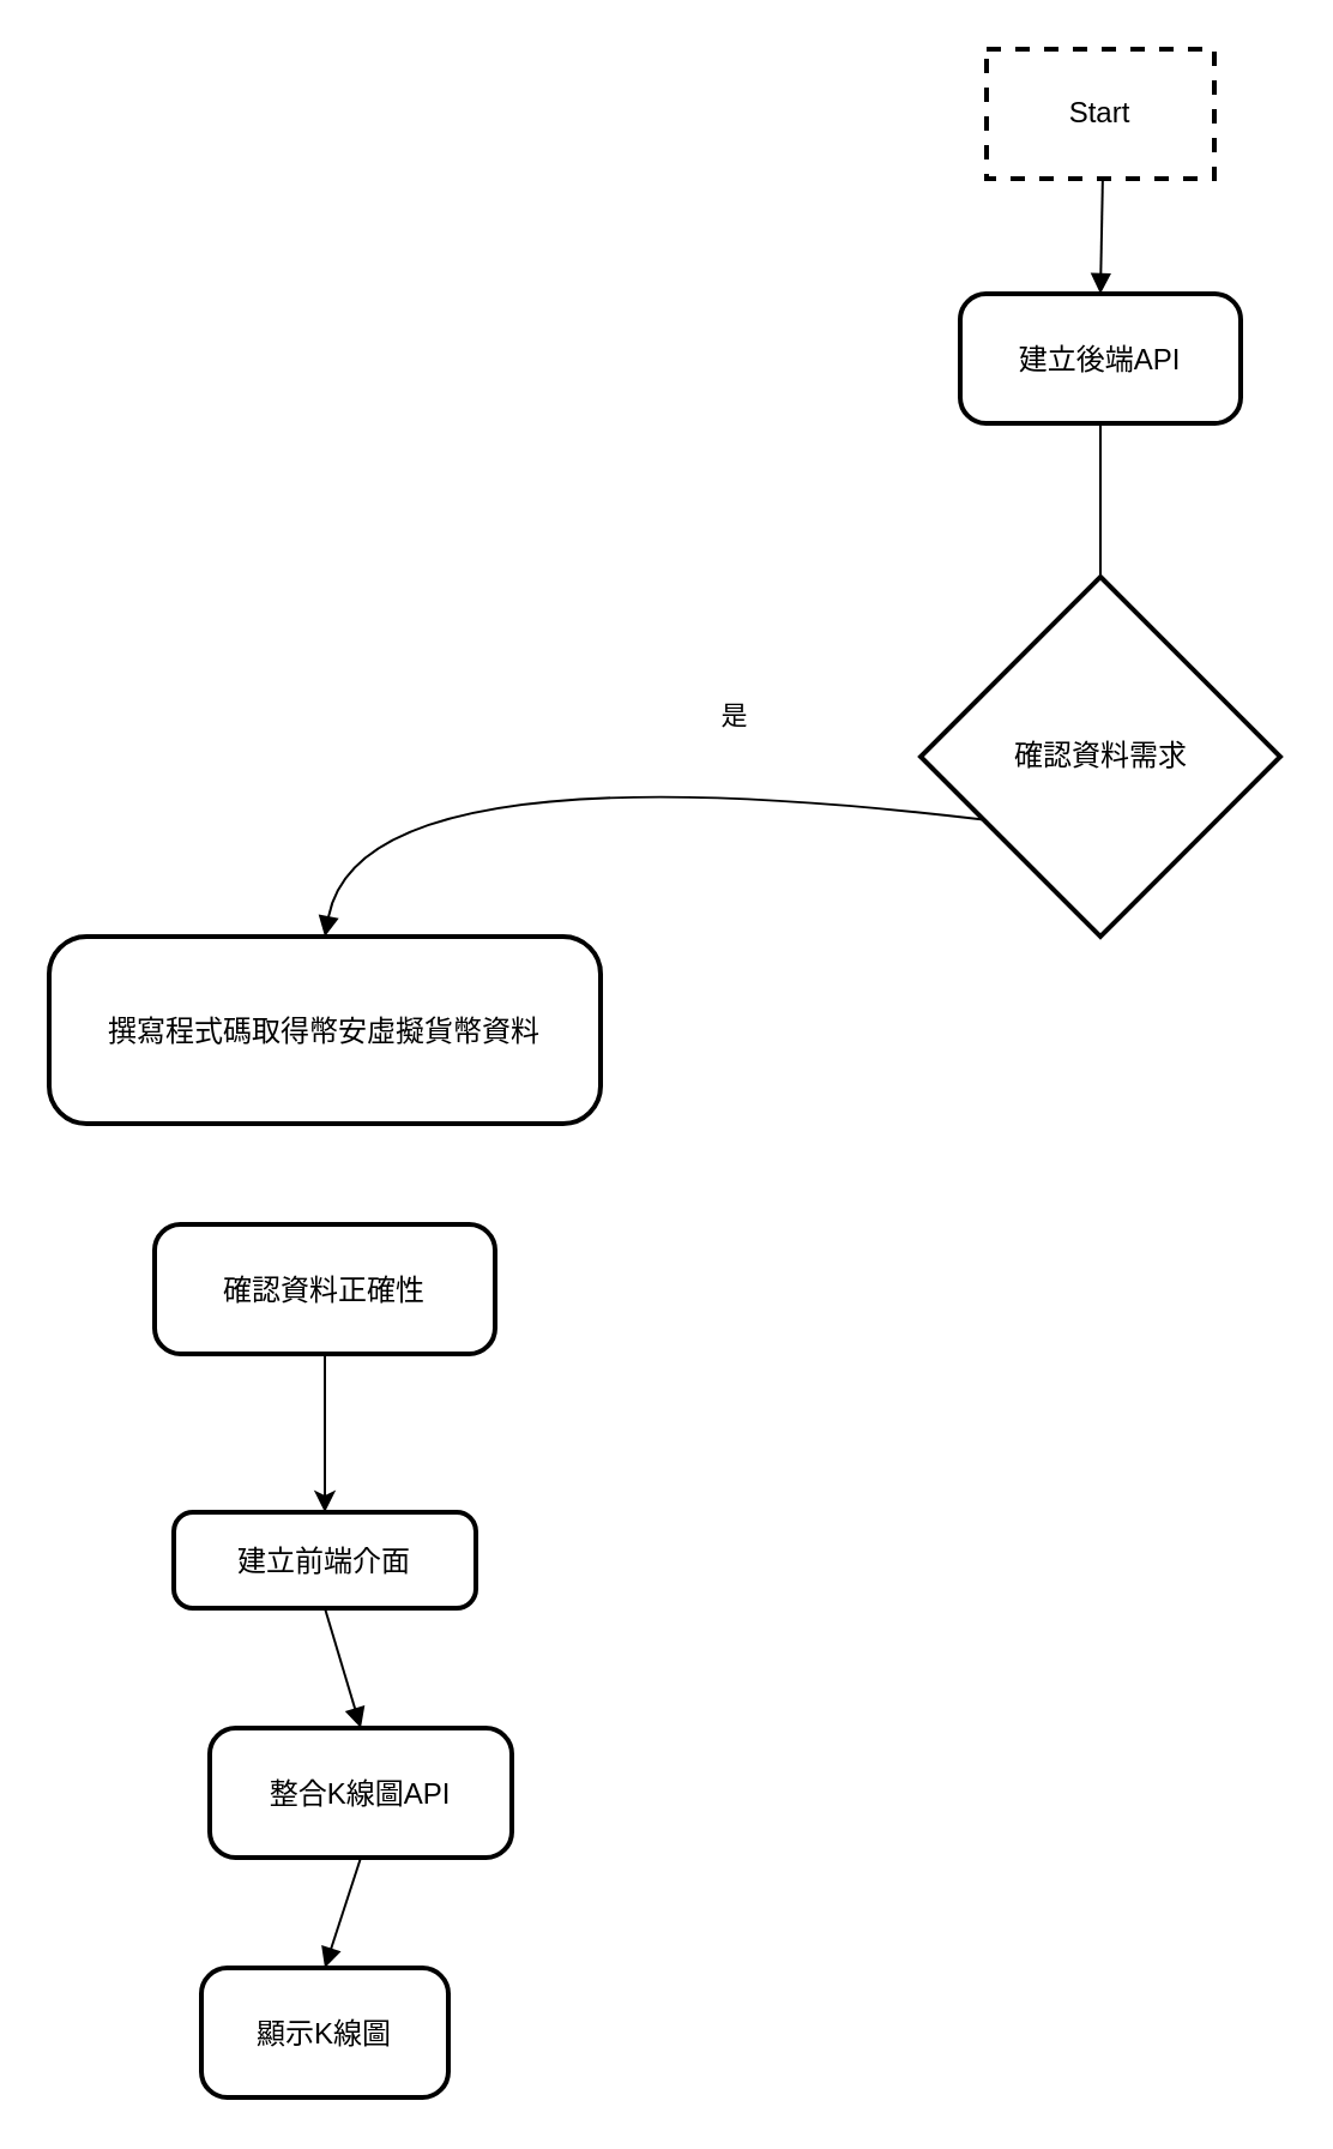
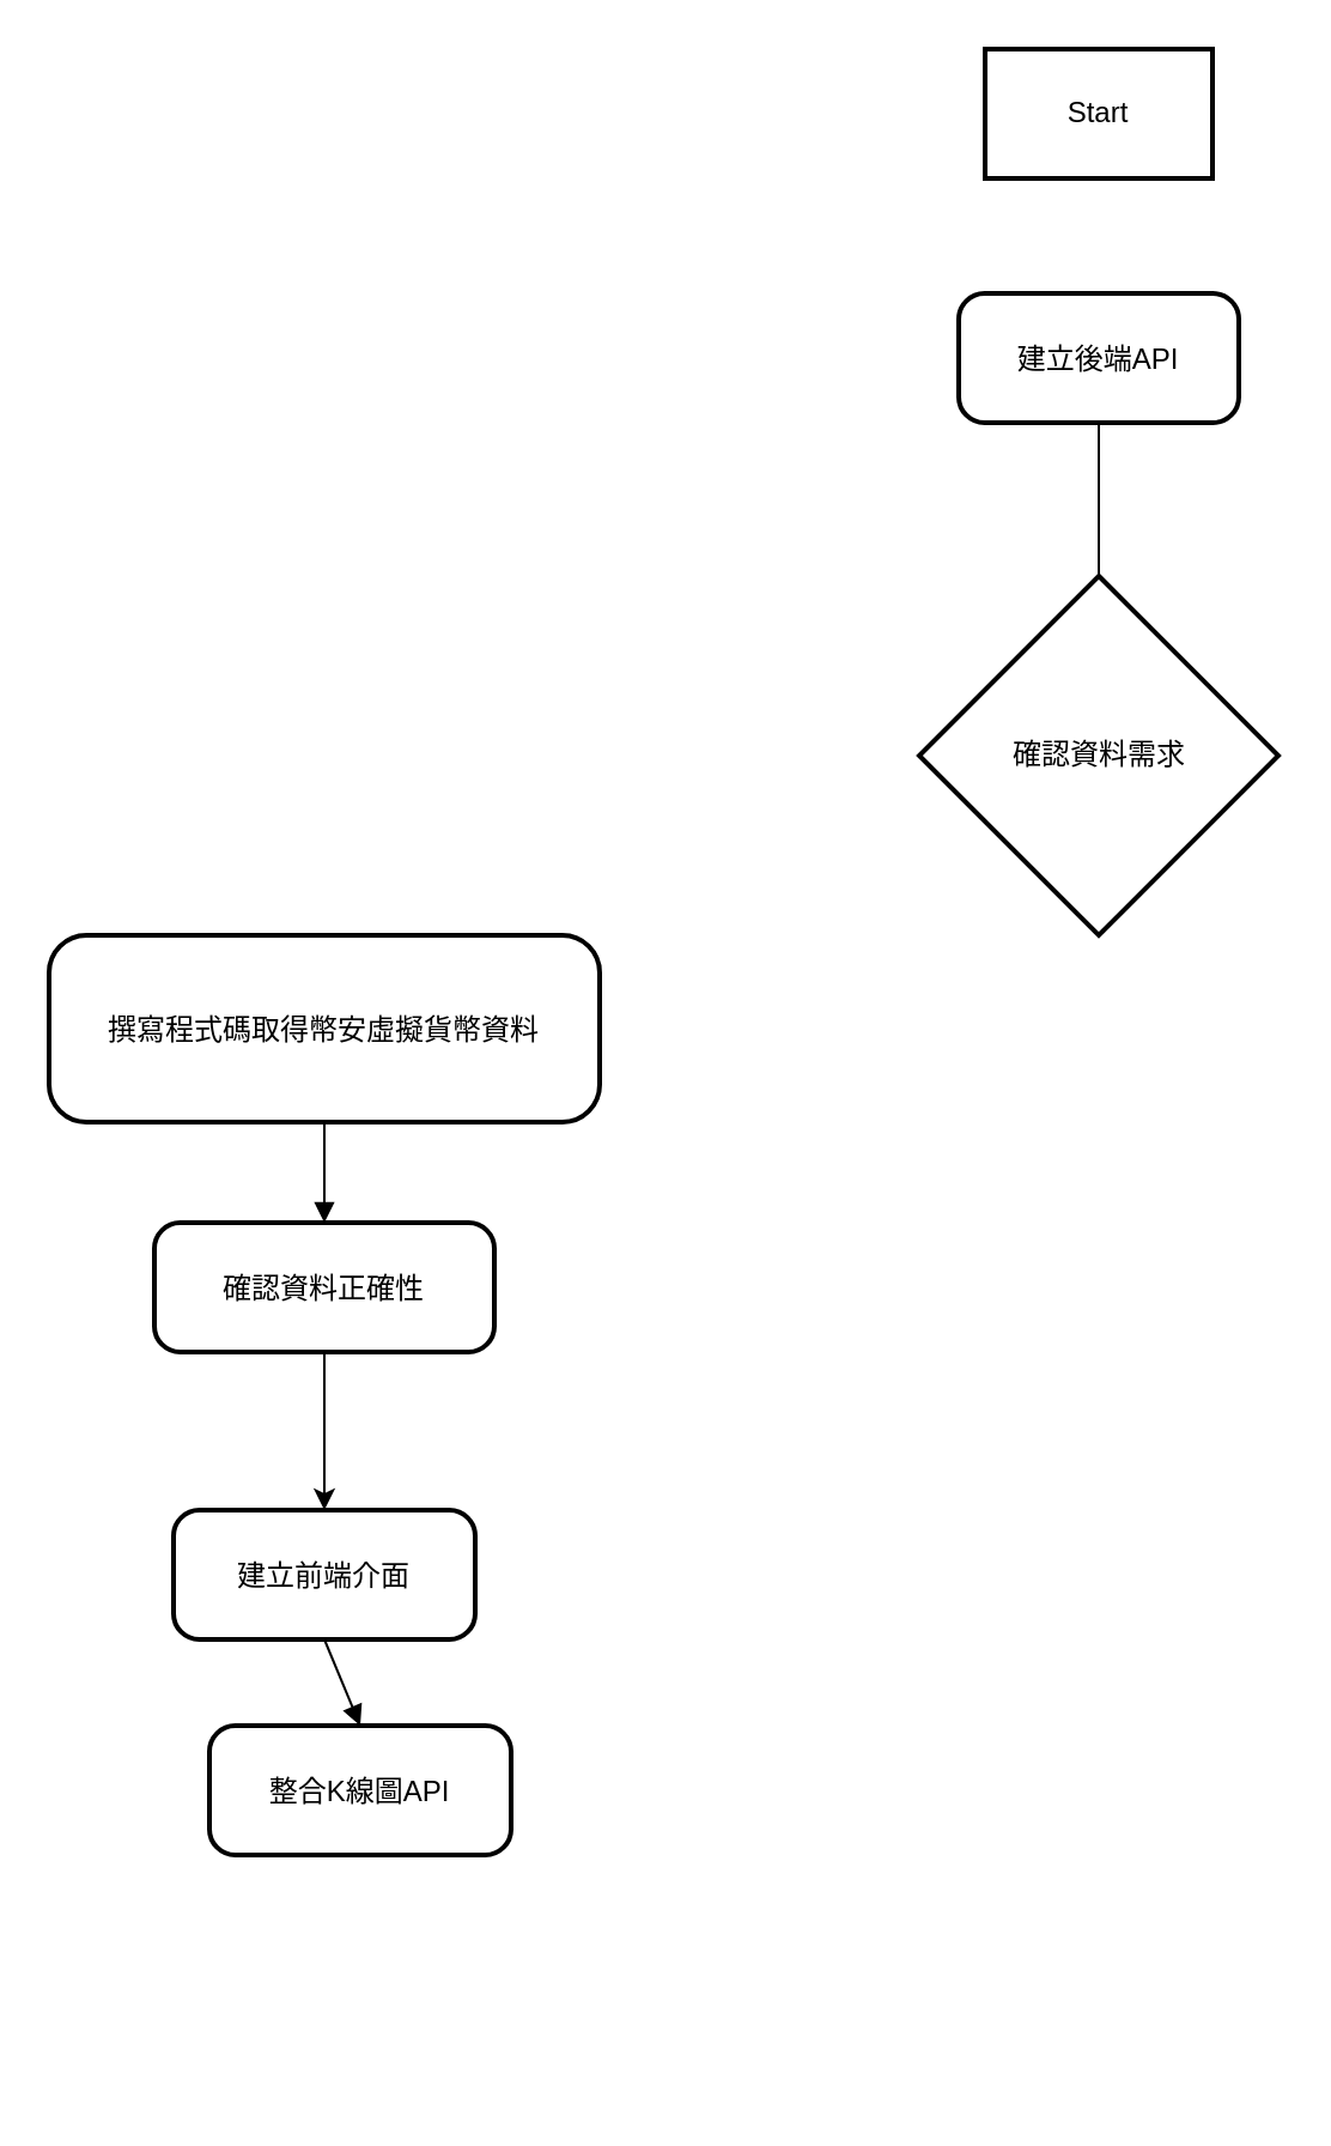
  <mxCell id="0" />
  <mxCell id="1" parent="0" />
- <mxCell id="2" value="Start" style="whiteSpace=wrap;strokeWidth=2;dashed=1;" parent="1" vertex="1"><mxGeometry x="411" y="20" width="95" height="54" as="geometry" /></mxCell>
+ <mxCell id="2" value="Start" style="whiteSpace=wrap;strokeWidth=2;" parent="1" vertex="1"><mxGeometry x="411" y="20" width="95" height="54" as="geometry" /></mxCell>
  <mxCell id="3" value="建立後端API" style="rounded=1;arcSize=20;strokeWidth=2" parent="1" vertex="1"><mxGeometry x="400" y="122" width="117" height="54" as="geometry" /></mxCell>
  <mxCell id="4" value="確認資料需求" style="rhombus;strokeWidth=2;whiteSpace=wrap;" parent="1" vertex="1"><mxGeometry x="383.5" y="240" width="150" height="150" as="geometry" /></mxCell>
  <mxCell id="5" value="撰寫程式碼取得幣安虛擬貨幣資料" style="rounded=1;arcSize=20;strokeWidth=2" parent="1" vertex="1"><mxGeometry x="20" y="390" width="230" height="78" as="geometry" /></mxCell>
  <mxCell id="6" style="edgeStyle=orthogonalEdgeStyle;rounded=0;orthogonalLoop=1;jettySize=auto;html=1;" edge="1" parent="1" source="7" target="8"><mxGeometry relative="1" as="geometry" /></mxCell>
  <mxCell id="7" value="確認資料正確性" style="rounded=1;arcSize=20;strokeWidth=2" parent="1" vertex="1"><mxGeometry x="64" y="510" width="142" height="54" as="geometry" /></mxCell>
- <mxCell id="8" value="建立前端介面" style="rounded=1;arcSize=20;strokeWidth=2" parent="1" vertex="1"><mxGeometry x="72" y="630" width="126" height="40" as="geometry" /></mxCell>
+ <mxCell id="8" value="建立前端介面" style="rounded=1;arcSize=20;strokeWidth=2" parent="1" vertex="1"><mxGeometry x="72" y="630" width="126" height="54" as="geometry" /></mxCell>
  <mxCell id="9" value="整合K線圖API" style="rounded=1;arcSize=20;strokeWidth=2" parent="1" vertex="1"><mxGeometry x="87" y="720" width="126" height="54" as="geometry" /></mxCell>
- <mxCell id="10" value="顯示K線圖" style="rounded=1;arcSize=20;strokeWidth=2" parent="1" vertex="1"><mxGeometry x="83.5" y="820" width="103" height="54" as="geometry" /></mxCell>
- <mxCell id="11" value="" style="curved=1;startArrow=none;endArrow=block;exitX=0.51;exitY=1;entryX=0.5;entryY=0;" parent="1" source="2" target="3" edge="1"><mxGeometry relative="1" as="geometry"><Array as="points" /></mxGeometry></mxCell>
  <mxCell id="12" value="" style="curved=1;startArrow=none;endArrow=none;exitX=0.5;exitY=1;entryX=0.5;entryY=0;" parent="1" source="3" target="4" edge="1"><mxGeometry relative="1" as="geometry"><Array as="points" /></mxGeometry></mxCell>
- <mxCell id="13" value="是" style="curved=1;startArrow=none;endArrow=block;exitX=0;exitY=0.77;entryX=0.5;entryY=0;" parent="1" source="4" target="5" edge="1"><mxGeometry x="-0.369" y="-31" relative="1" as="geometry"><Array as="points"><mxPoint x="150" y="310" /></Array><mxPoint as="offset" /></mxGeometry></mxCell>
+ <mxCell id="14" value="" style="curved=1;startArrow=none;endArrow=block;exitX=0.5;exitY=1;entryX=0.5;entryY=-0.01;" parent="1" source="5" target="7" edge="1"><mxGeometry relative="1" as="geometry"><Array as="points" /></mxGeometry></mxCell>
  <mxCell id="15" value="" style="curved=1;startArrow=none;endArrow=block;exitX=0.5;exitY=1.01;entryX=0.5;entryY=0.01;" parent="1" source="8" target="9" edge="1"><mxGeometry relative="1" as="geometry"><Array as="points" /></mxGeometry></mxCell>
- <mxCell id="16" value="" style="curved=1;startArrow=none;endArrow=block;exitX=0.5;exitY=1.01;entryX=0.5;entryY=0.01;" parent="1" source="9" target="10" edge="1"><mxGeometry relative="1" as="geometry"><Array as="points" /></mxGeometry></mxCell>
